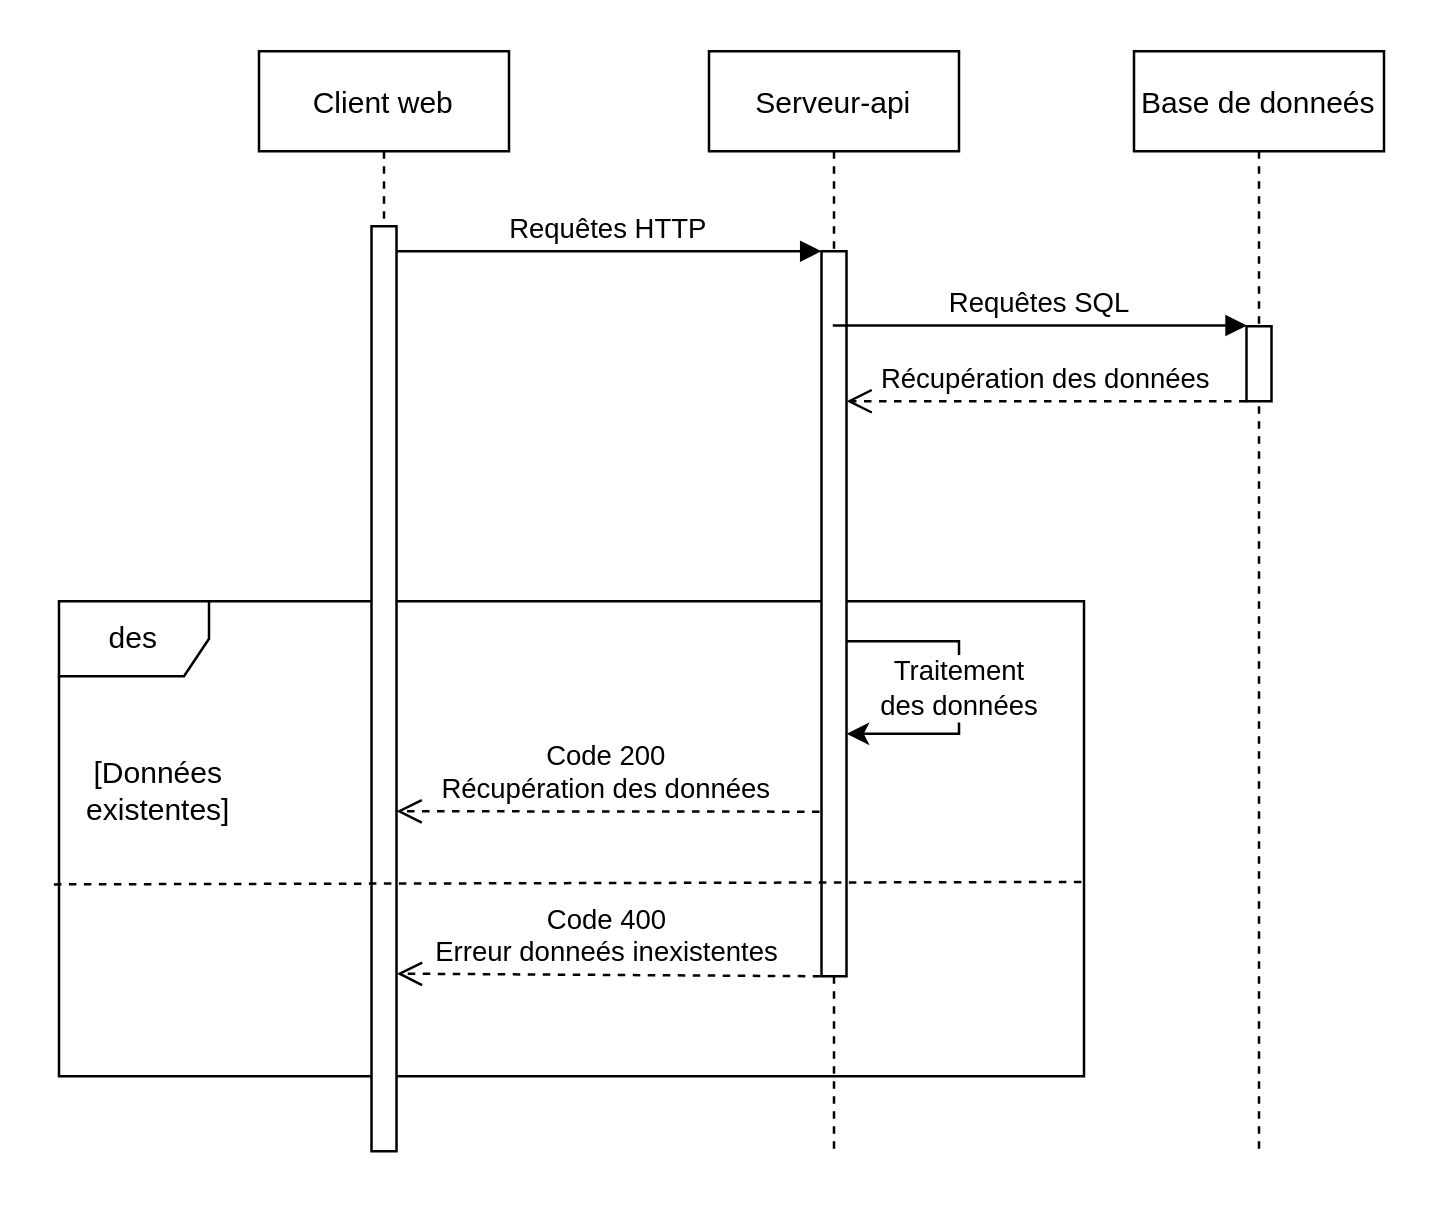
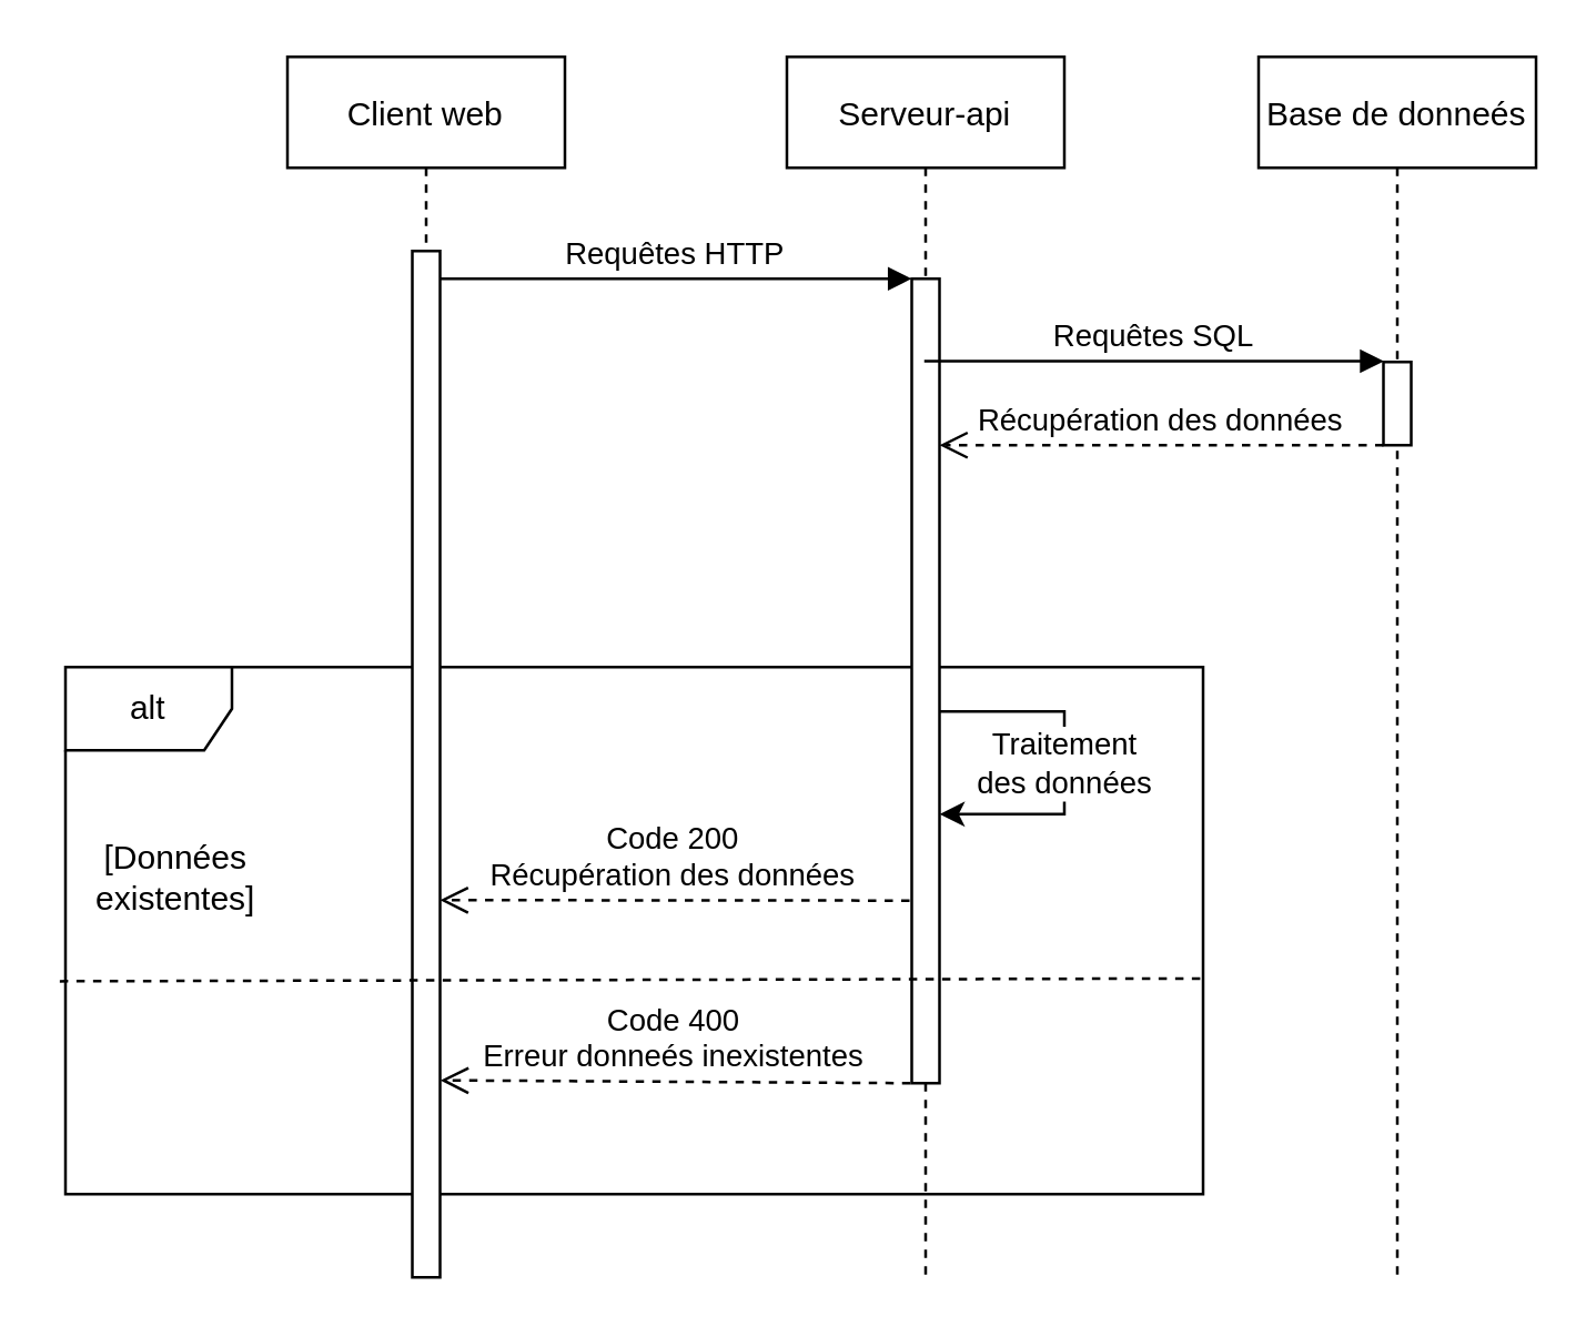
  <mxCell id="0" />
  <mxCell id="1" parent="0" />
- <mxCell id="2" value="&lt;div&gt;des&lt;/div&gt;" style="shape=umlFrame;whiteSpace=wrap;html=1;" parent="1" vertex="1"><mxGeometry x="23" y="240" width="410" height="190" as="geometry" /></mxCell>
+ <mxCell id="2" value="&lt;div&gt;alt&lt;/div&gt;" style="shape=umlFrame;whiteSpace=wrap;html=1;" parent="1" vertex="1"><mxGeometry x="23" y="240" width="410" height="190" as="geometry" /></mxCell>
  <mxCell id="3" value="Client web" style="shape=umlLifeline;perimeter=lifelinePerimeter;container=1;collapsible=0;recursiveResize=0;rounded=0;shadow=0;strokeWidth=1;" parent="1" vertex="1"><mxGeometry x="103" y="20" width="100" height="440" as="geometry" /></mxCell>
  <mxCell id="4" value="" style="points=[];perimeter=orthogonalPerimeter;rounded=0;shadow=0;strokeWidth=1;" parent="3" vertex="1"><mxGeometry x="45" y="70" width="10" height="370" as="geometry" /></mxCell>
  <mxCell id="5" value="Serveur-api" style="shape=umlLifeline;perimeter=lifelinePerimeter;container=1;collapsible=0;recursiveResize=0;rounded=0;shadow=0;strokeWidth=1;" parent="1" vertex="1"><mxGeometry x="283" y="20" width="100" height="440" as="geometry" /></mxCell>
  <mxCell id="6" value="" style="points=[];perimeter=orthogonalPerimeter;rounded=0;shadow=0;strokeWidth=1;" parent="5" vertex="1"><mxGeometry x="45" y="80" width="10" height="290" as="geometry" /></mxCell>
  <mxCell id="7" value="Code 200&#10;Récupération des données" style="verticalAlign=bottom;endArrow=open;dashed=1;endSize=8;shadow=0;strokeWidth=1;entryX=0.975;entryY=0.375;entryDx=0;entryDy=0;entryPerimeter=0;exitX=-0.079;exitY=0.773;exitDx=0;exitDy=0;exitPerimeter=0;" parent="5" source="6" edge="1"><mxGeometry relative="1" as="geometry"><mxPoint x="-125" y="304" as="targetPoint" /><mxPoint x="49.5" y="304" as="sourcePoint" /></mxGeometry></mxCell>
  <mxCell id="8" value="&lt;div&gt;Traitement &lt;br&gt;&lt;/div&gt;&lt;div&gt;des données&lt;/div&gt;" style="endArrow=classic;html=1;rounded=0;" parent="5" edge="1"><mxGeometry width="50" height="50" relative="1" as="geometry"><mxPoint x="55" y="236" as="sourcePoint" /><mxPoint x="55" y="273" as="targetPoint" /><Array as="points"><mxPoint x="100" y="236" /><mxPoint x="100" y="273" /></Array></mxGeometry></mxCell>
  <mxCell id="9" value="Requêtes HTTP" style="verticalAlign=bottom;endArrow=block;entryX=0;entryY=0;shadow=0;strokeWidth=1;" parent="1" source="4" target="6" edge="1"><mxGeometry relative="1" as="geometry"><mxPoint x="258" y="100" as="sourcePoint" /></mxGeometry></mxCell>
  <mxCell id="10" value="Base de donneés" style="shape=umlLifeline;perimeter=lifelinePerimeter;container=1;collapsible=0;recursiveResize=0;rounded=0;shadow=0;strokeWidth=1;" parent="1" vertex="1"><mxGeometry x="453" y="20" width="100" height="440" as="geometry" /></mxCell>
  <mxCell id="11" value="" style="points=[];perimeter=orthogonalPerimeter;rounded=0;shadow=0;strokeWidth=1;" parent="10" vertex="1"><mxGeometry x="45" y="110" width="10" height="30" as="geometry" /></mxCell>
  <mxCell id="12" value="Récupération des données" style="verticalAlign=bottom;endArrow=open;dashed=1;endSize=8;exitX=0;exitY=0.95;shadow=0;strokeWidth=1;" parent="10" target="6" edge="1"><mxGeometry relative="1" as="geometry"><mxPoint x="-120" y="140" as="targetPoint" /><mxPoint x="45" y="140.0" as="sourcePoint" /></mxGeometry></mxCell>
  <mxCell id="13" value="Requêtes SQL" style="verticalAlign=bottom;endArrow=block;shadow=0;strokeWidth=1;entryX=0.014;entryY=-0.009;entryDx=0;entryDy=0;entryPerimeter=0;" parent="1" source="5" target="11" edge="1"><mxGeometry relative="1" as="geometry"><mxPoint x="343" y="130" as="sourcePoint" /><mxPoint x="493" y="131" as="targetPoint" /></mxGeometry></mxCell>
  <mxCell id="14" value="" style="endArrow=none;dashed=1;html=1;rounded=0;exitX=-0.005;exitY=0.561;exitDx=0;exitDy=0;exitPerimeter=0;entryX=1.003;entryY=0.545;entryDx=0;entryDy=0;entryPerimeter=0;" parent="1" edge="1"><mxGeometry width="50" height="50" relative="1" as="geometry"><mxPoint x="20.95" y="353.25" as="sourcePoint" /><mxPoint x="434.23" y="352.25" as="targetPoint" /></mxGeometry></mxCell>
  <mxCell id="15" value="[Données existentes]" style="text;html=1;strokeColor=none;fillColor=none;align=center;verticalAlign=middle;whiteSpace=wrap;rounded=0;" parent="1" vertex="1"><mxGeometry x="33" y="301" width="60" height="30" as="geometry" /></mxCell>
  <mxCell id="16" value="Code 400&#10;Erreur donneés inexistentes" style="verticalAlign=bottom;endArrow=open;dashed=1;endSize=8;shadow=0;strokeWidth=1;entryX=1.013;entryY=0.808;entryDx=0;entryDy=0;entryPerimeter=0;" parent="1" target="4" edge="1"><mxGeometry relative="1" as="geometry"><mxPoint x="163" y="390" as="targetPoint" /><mxPoint x="327.5" y="390" as="sourcePoint" /></mxGeometry></mxCell>
